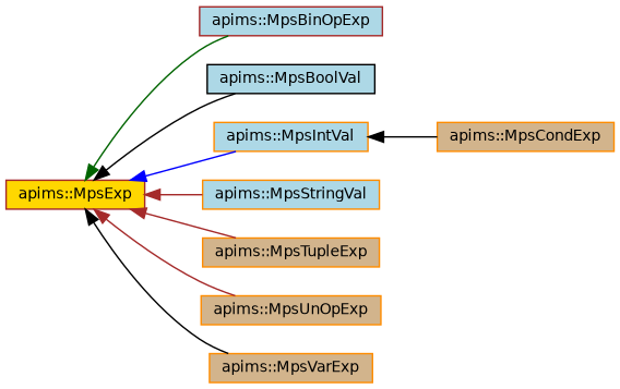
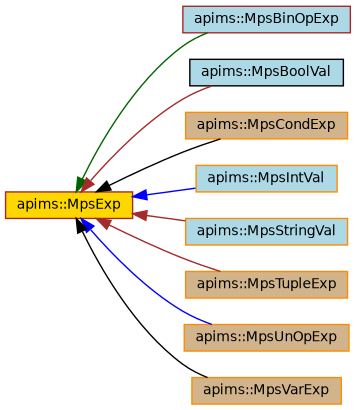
  digraph {
    rankdir=LR
    node [color=darkorange fillcolor=lightblue fontname=Helvetica fontsize=10 shape=record style=filled]
    edge [color=brown dir=back fontname=Helvetica fontsize=10 labelfontname=Helvetica labelfontsize=10 style=solid]
    n1 [color=brown fillcolor=gold fontcolor=black height=0.2 label="apims::MpsExp" width=0.4]
    n2 [color=brown height=0.2 label="apims::MpsBinOpExp" width=0.4]
    n3 [color=black height=0.2 label="apims::MpsBoolVal" width=0.4]
    n4 [fillcolor=tan height=0.2 label="apims::MpsCondExp" width=0.4]
    n5 [height=0.2 label="apims::MpsIntVal" width=0.4]
    n6 [height=0.2 label="apims::MpsStringVal" width=0.4]
    n7 [fillcolor=tan height=0.2 label="apims::MpsTupleExp" width=0.4]
    n8 [fillcolor=tan height=0.2 label="apims::MpsUnOpExp" width=0.4]
    n9 [fillcolor=tan height=0.2 label="apims::MpsVarExp" width=0.4]
    n1 -> n2 [color=darkgreen]
-   n1 -> n3 [color=black]
-   n5 -> n4 [color=black]
+   n1 -> n3
+   n1 -> n4 [color=black]
    n1 -> n5 [color=blue]
    n1 -> n6
    n1 -> n7
-   n1 -> n8
+   n1 -> n8 [color=blue]
    n1 -> n9 [color=black]
  }
